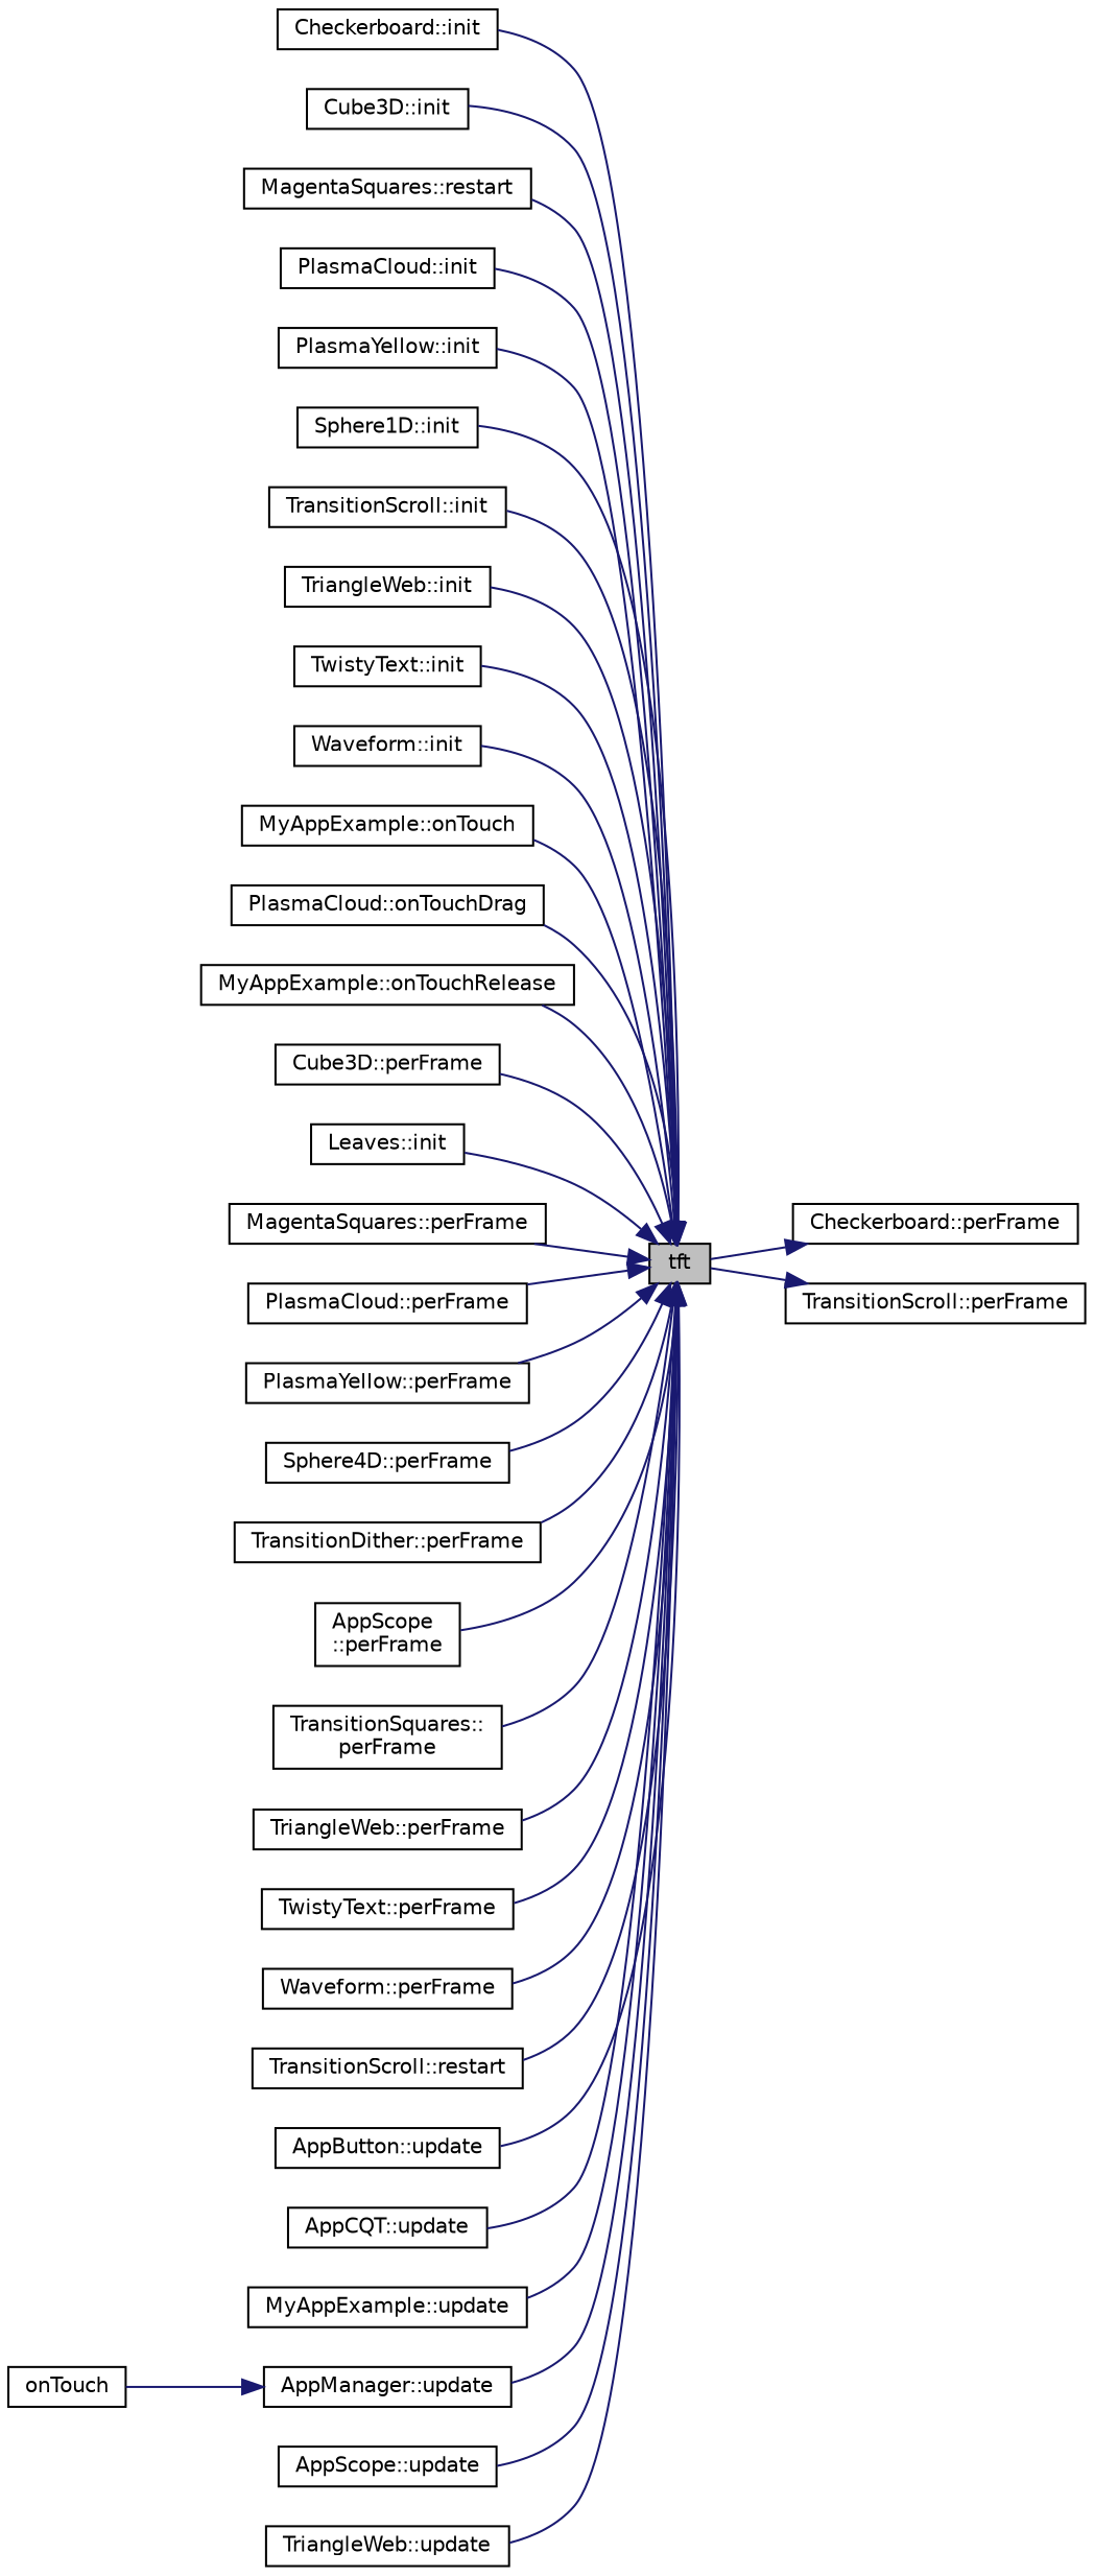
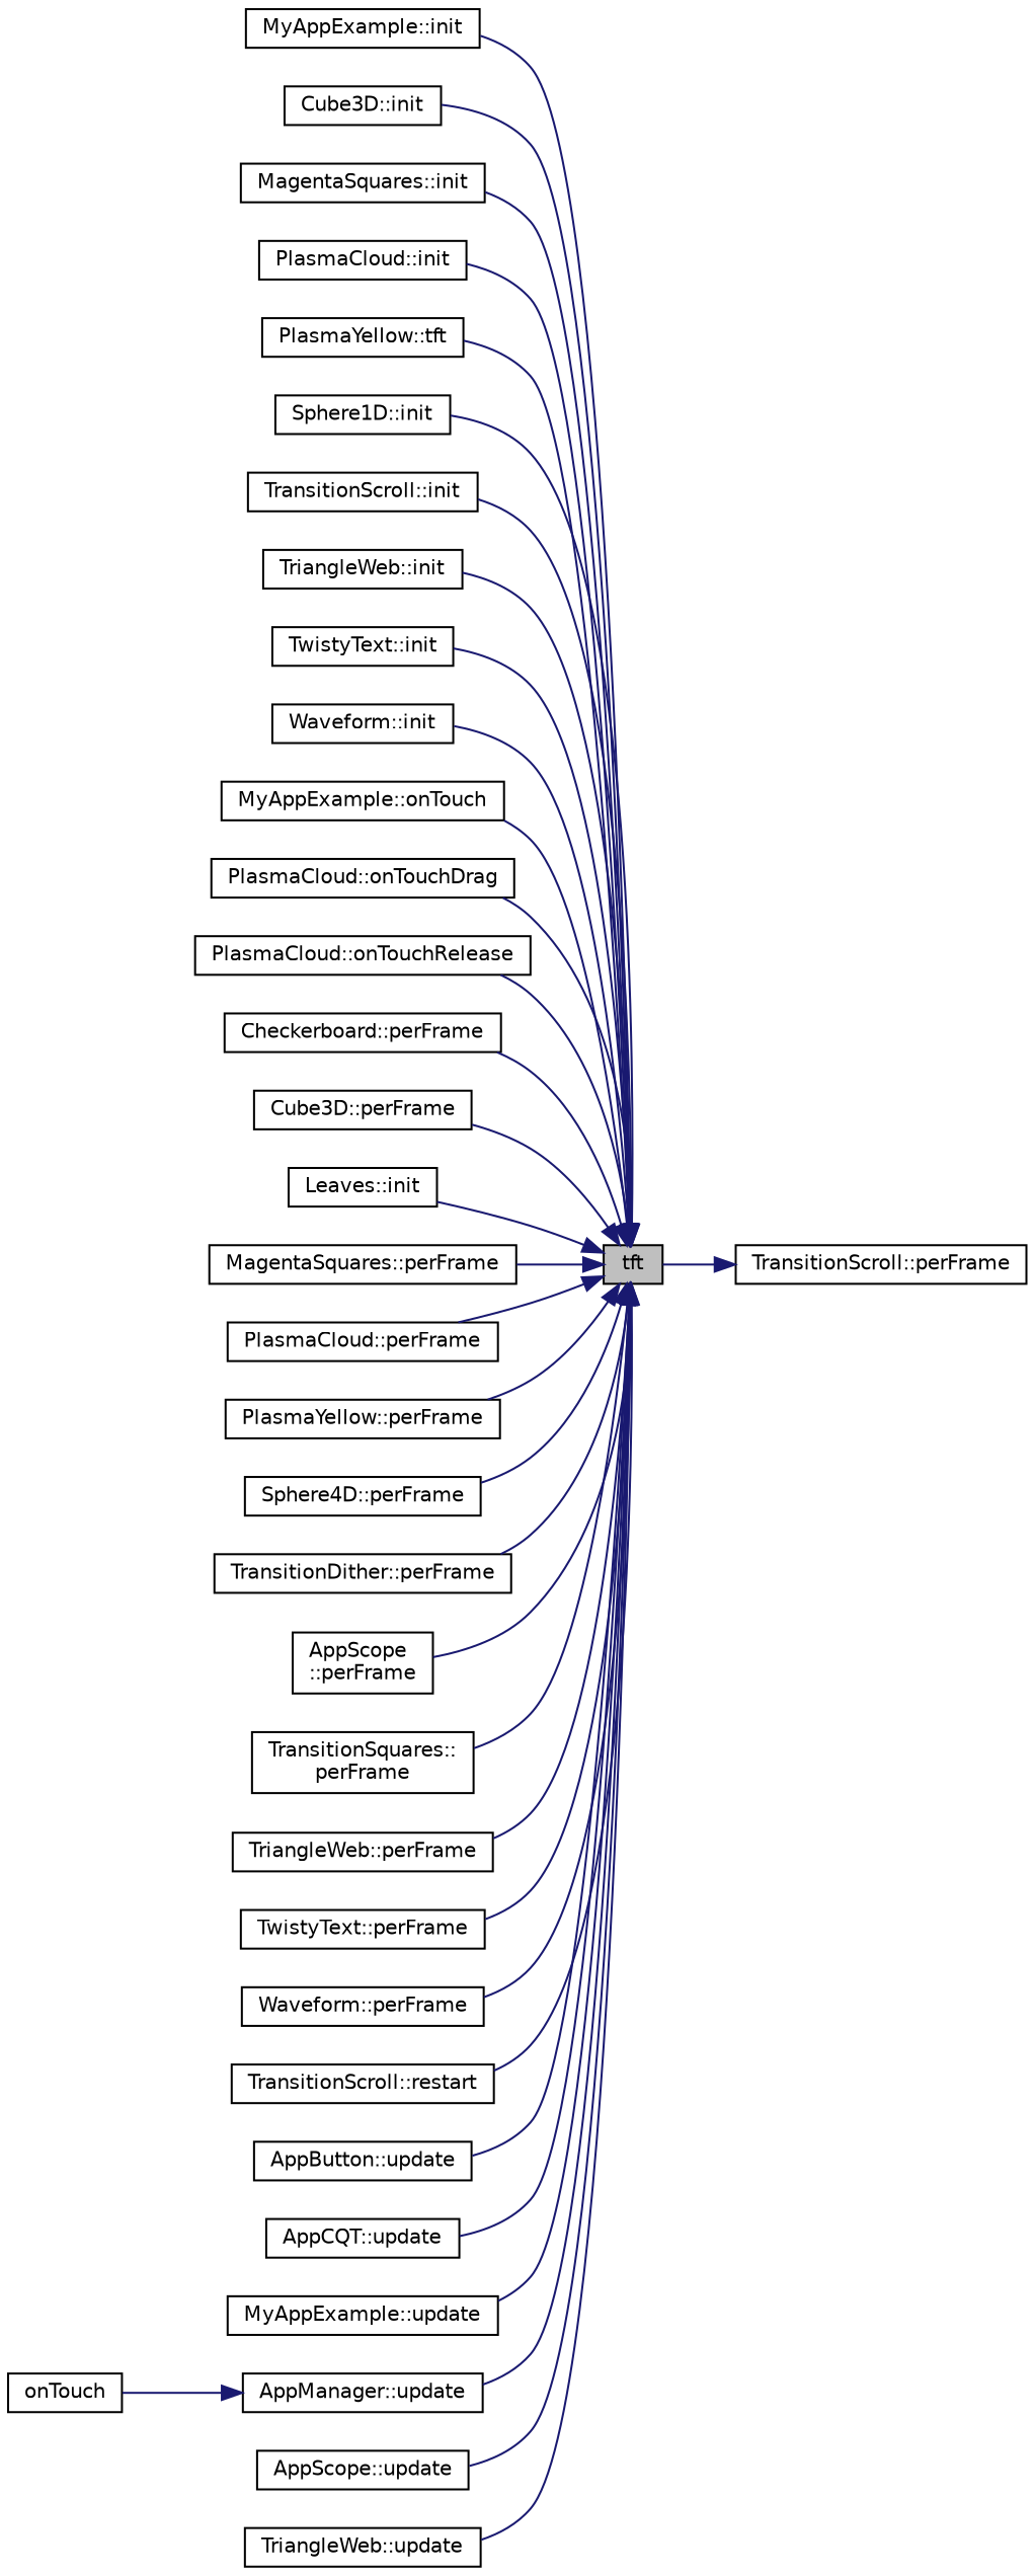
  digraph {
    rankdir=RL
    node [color=black fillcolor=white fontname=Helvetica fontsize=10 shape=record style=filled]
    edge [color=midnightblue dir=back fontname=Helvetica fontsize=10 labelfontname=Helvetica labelfontsize=10 style=solid]
    n1 [fillcolor=grey75 fontcolor=black height=0.2 label=tft width=0.4]
-   n2 [height=0.2 label="Checkerboard::init" width=0.4]
+   n2 [height=0.2 label="MyAppExample::init" width=0.4]
    n3 [height=0.2 label="Cube3D::init" width=0.4]
-   n4 [height=0.2 label="MagentaSquares::restart" width=0.4]
+   n4 [height=0.2 label="MagentaSquares::init" width=0.4]
    n5 [height=0.2 label="PlasmaCloud::init" width=0.4]
-   n6 [height=0.2 label="PlasmaYellow::init" width=0.4]
+   n6 [height=0.2 label="PlasmaYellow::tft" width=0.4]
    n7 [height=0.2 label="Sphere1D::init" width=0.4]
    n8 [height=0.2 label="TransitionScroll::init" width=0.4]
    n9 [height=0.2 label="TriangleWeb::init" width=0.4]
    n10 [height=0.2 label="TwistyText::init" width=0.4]
    n11 [height=0.2 label="Waveform::init" width=0.4]
    n12 [height=0.2 label="MyAppExample::onTouch" width=0.4]
    n13 [height=0.2 label="PlasmaCloud::onTouchDrag" width=0.4]
-   n14 [height=0.2 label="MyAppExample::onTouchRelease" width=0.4]
+   n14 [height=0.2 label="PlasmaCloud::onTouchRelease" width=0.4]
    n15 [height=0.2 label="Checkerboard::perFrame" width=0.4]
    n16 [height=0.2 label="Cube3D::perFrame" width=0.4]
    n17 [height=0.2 label="Leaves::init" width=0.4]
    n18 [height=0.2 label="MagentaSquares::perFrame" width=0.4]
    n19 [height=0.2 label="PlasmaCloud::perFrame" width=0.4]
    n20 [height=0.2 label="PlasmaYellow::perFrame" width=0.4]
    n21 [height=0.2 label="Sphere4D::perFrame" width=0.4]
    n22 [height=0.2 label="TransitionDither::perFrame" width=0.4]
    n23 [height=0.2 label="AppScope\l::perFrame" width=0.4]
    n24 [height=0.2 label="TransitionSquares::\lperFrame" width=0.4]
    n25 [height=0.2 label="TriangleWeb::perFrame" width=0.4]
    n26 [height=0.2 label="TwistyText::perFrame" width=0.4]
    n27 [height=0.2 label="Waveform::perFrame" width=0.4]
    n28 [height=0.2 label="TransitionScroll::restart" width=0.4]
    n29 [height=0.2 label="AppButton::update" width=0.4]
    n30 [height=0.2 label="AppCQT::update" width=0.4]
    n31 [height=0.2 label="MyAppExample::update" width=0.4]
    n32 [height=0.2 label="AppManager::update" width=0.4]
    n33 [height=0.2 label="AppScope::update" width=0.4]
    n34 [height=0.2 label="TriangleWeb::update" width=0.4]
    n35 [height=0.2 label="TransitionScroll::perFrame" width=0.4]
    n36 [height=0.2 label=onTouch width=0.4]
    n1 -> n2
    n1 -> n3
    n1 -> n4
    n1 -> n5
    n1 -> n6
    n1 -> n7
    n1 -> n8
    n1 -> n9
    n1 -> n10
    n1 -> n11
    n1 -> n12
    n1 -> n13
    n1 -> n14
-   n15 -> n1
+   n1 -> n15
    n1 -> n16
    n1 -> n17
    n1 -> n18
    n1 -> n19
    n1 -> n20
    n1 -> n21
    n1 -> n22
    n1 -> n23
    n1 -> n24
    n1 -> n25
    n1 -> n26
    n1 -> n27
    n1 -> n28
    n1 -> n29
    n1 -> n30
    n1 -> n31
    n1 -> n32
    n1 -> n33
    n1 -> n34
    n32 -> n36
    n35 -> n1
  }
